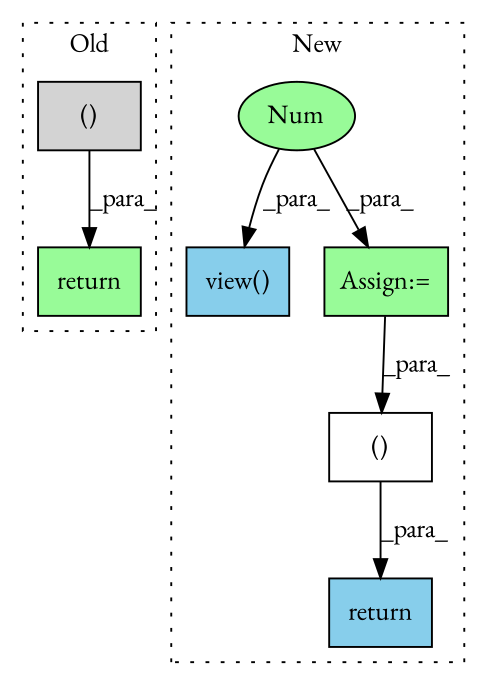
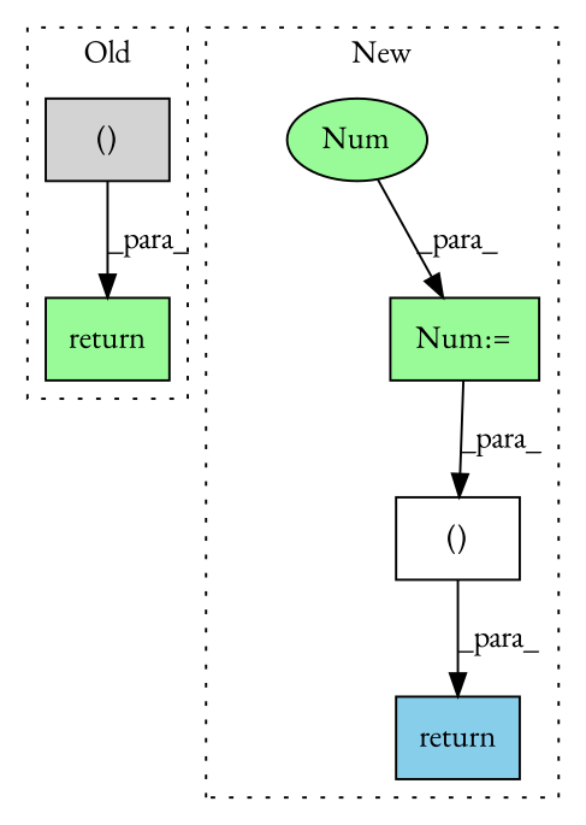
  digraph {
    fontname="EB Garamond"
    node [a=54 fillcolor=palegreen fontname="EB Garamond" l=7 shape=box style=filled]
    edge [fontname="EB Garamond"]
    n1 [fillcolor=lightgrey label="()" s=6161]
    n2 [a=93 label=return s=6147]
-   n3 [a=75 fillcolor=skyblue l="14,1" label="view()" s="6490,6528"]
    n4 [a=76 l=2 label=Num s=6504 shape=ellipse]
-   n5 [a=68 l=3 label="Assign:=" s=6467]
+   n5 [a=68 l=3 label="Num:=" s=6467]
    n6 [a=93 fillcolor=skyblue label=return s=6577]
    n7 [fillcolor=white l=6 label="()" s=6590]
    subgraph cluster_1 {
      label=Old
      style=dotted
      n1
      n2
    }
    subgraph cluster_2 {
      label=New
      style=dotted
-     n3
      n4
      n5
      n6
      n7
    }
    n1 -> n2 [label=_para_]
-   n4 -> n3 [label=_para_]
    n4 -> n5 [label=_para_]
    n5 -> n7 [label=_para_]
    n7 -> n6 [label=_para_]
  }
